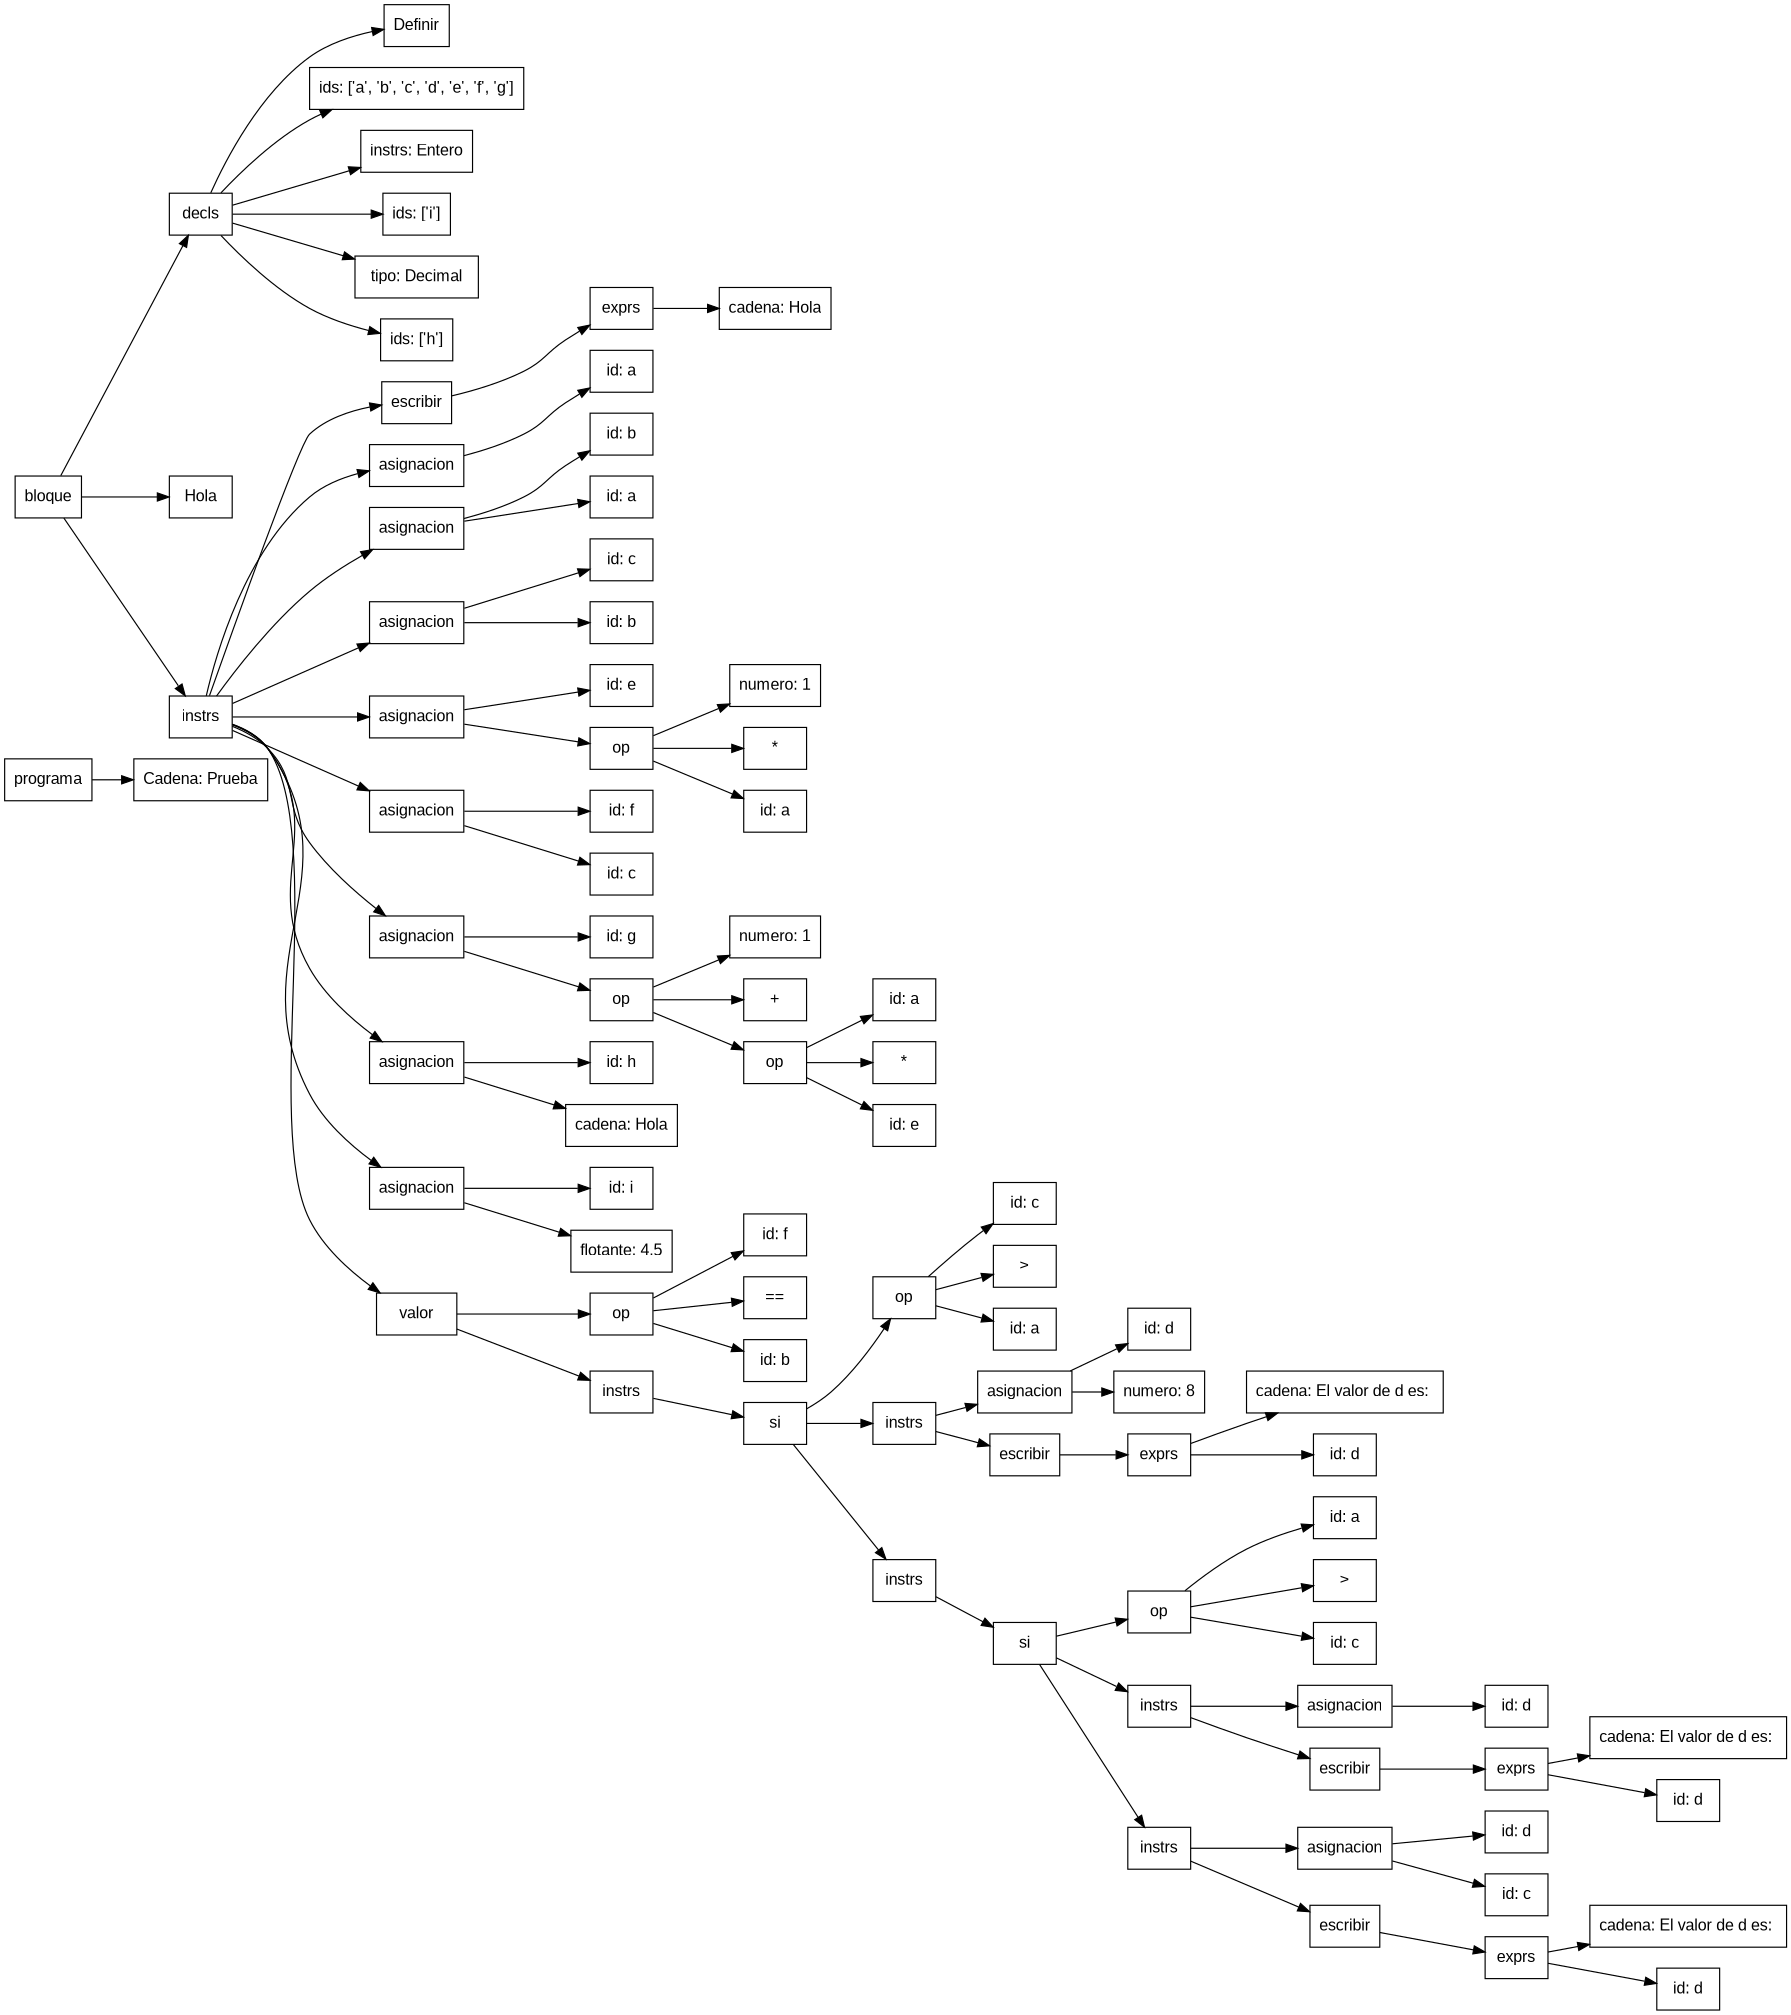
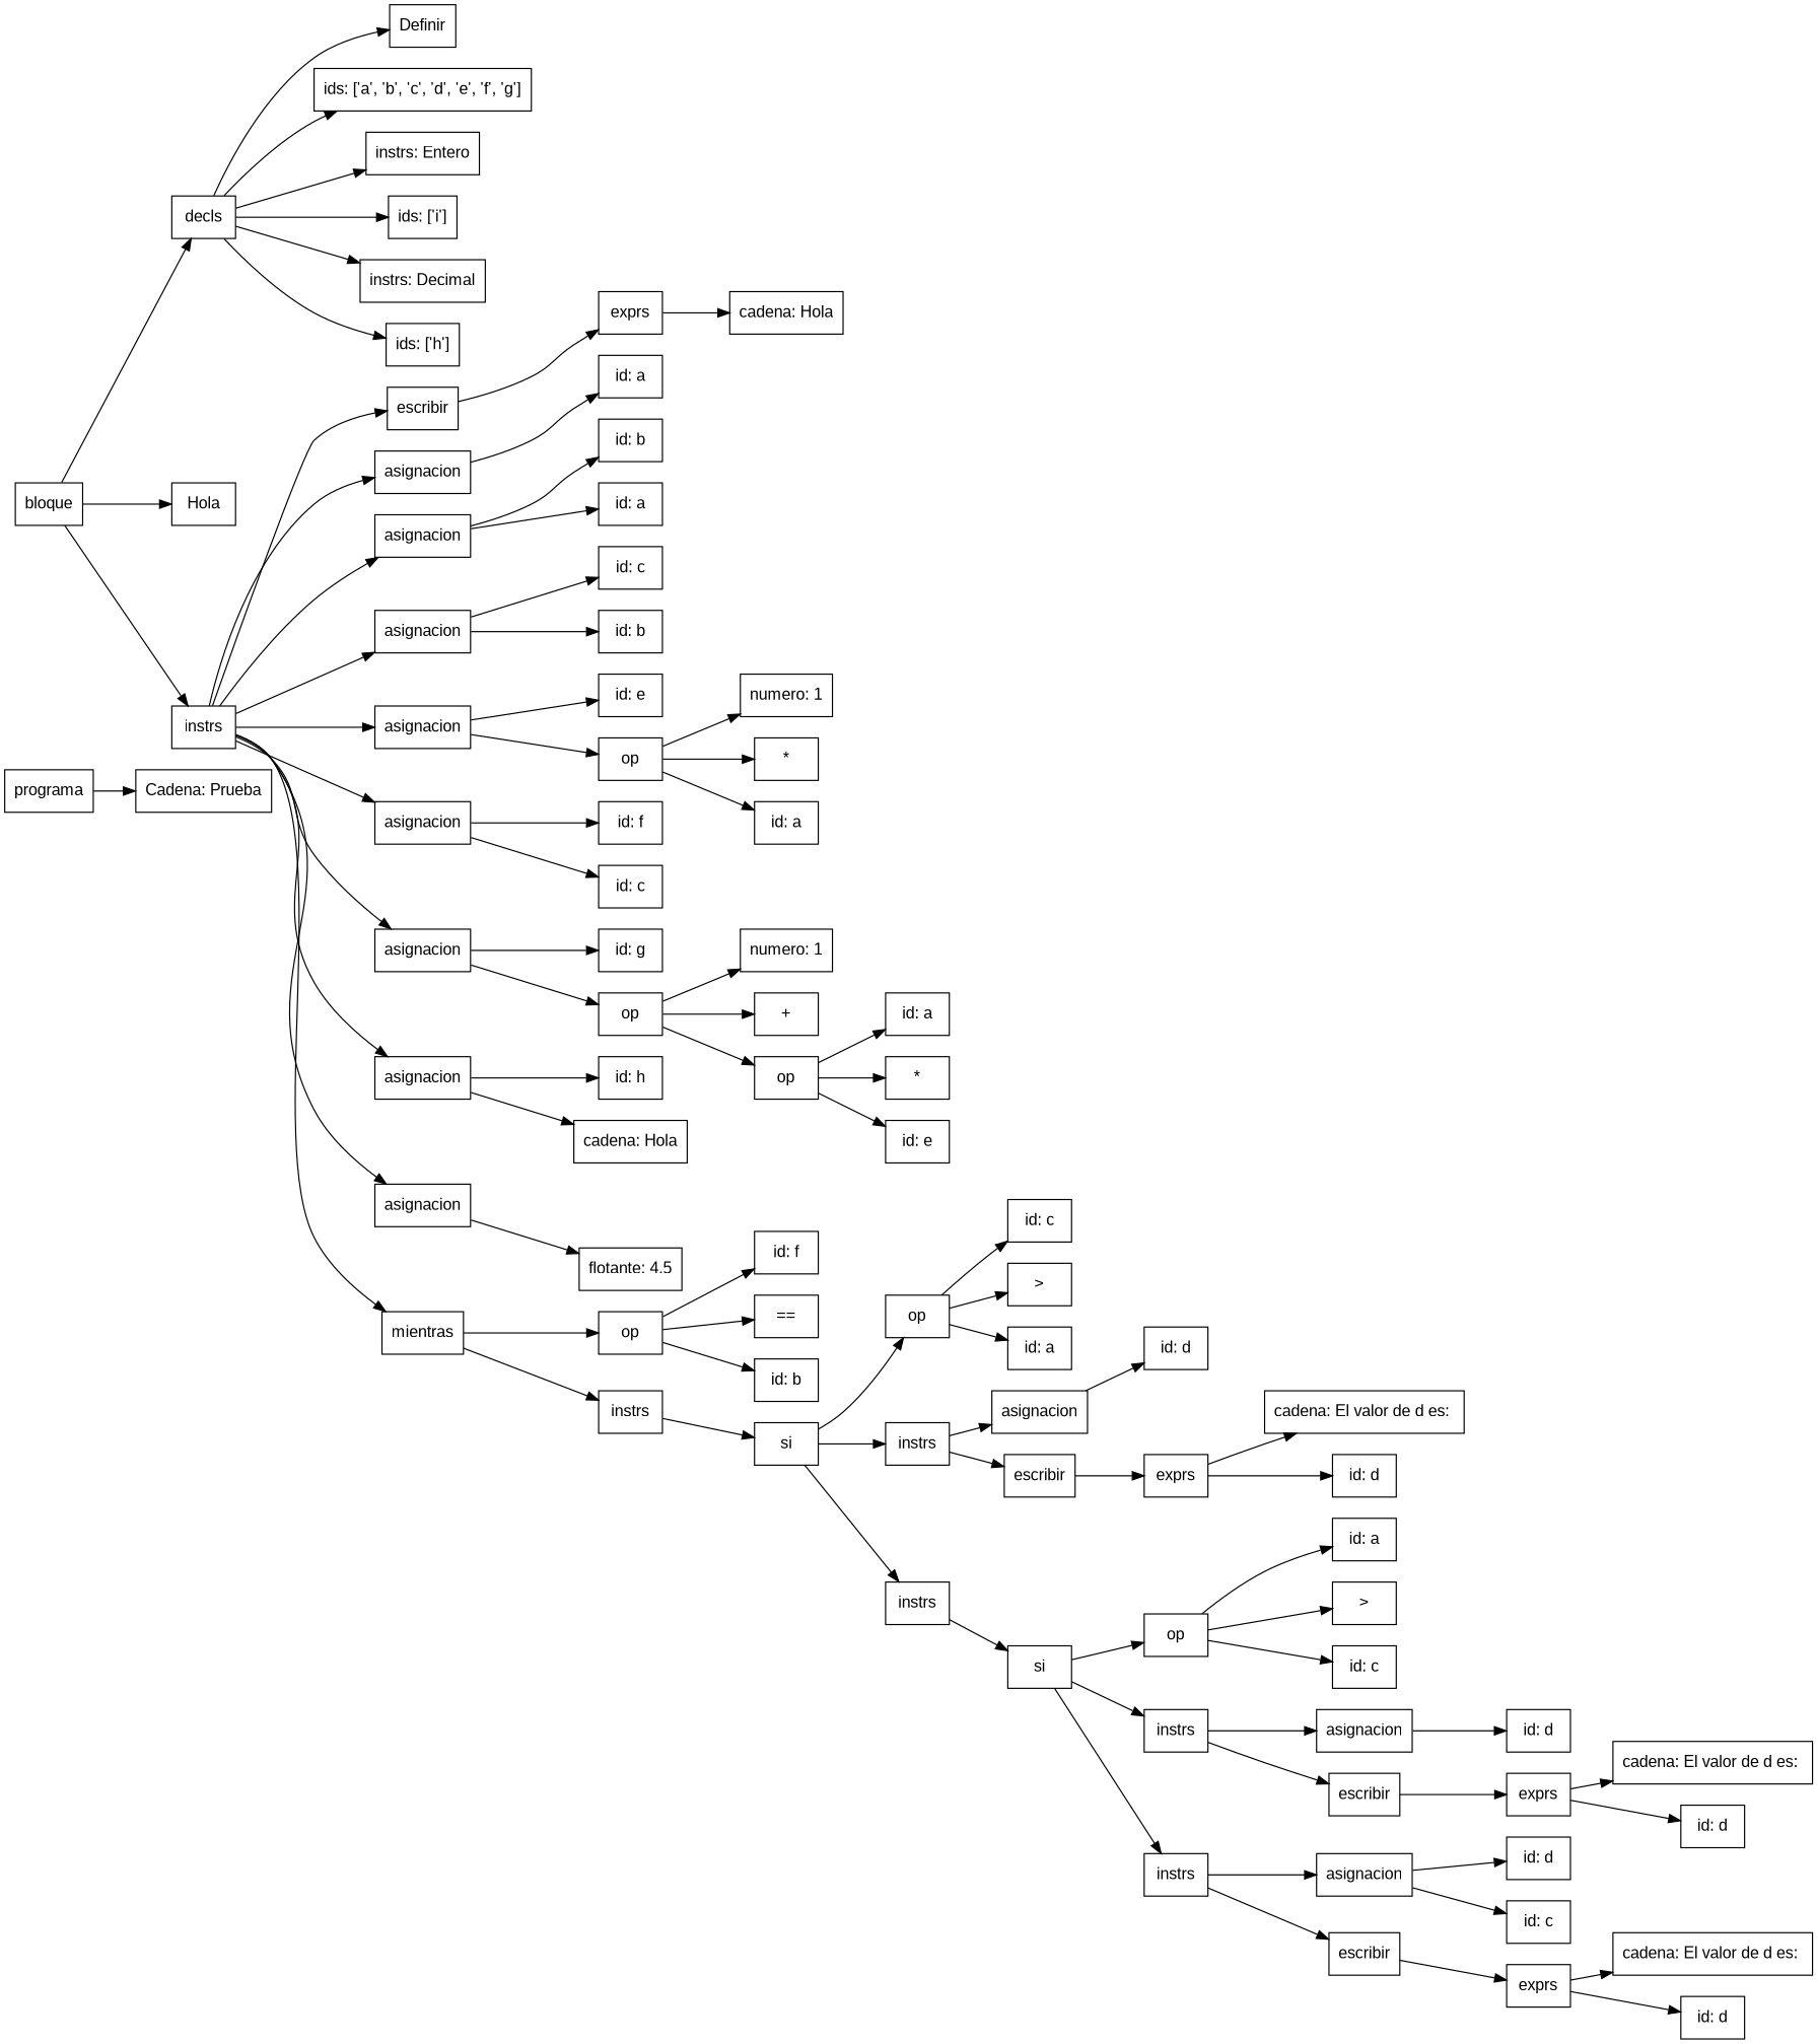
  digraph {
    fontname="Liberation Sans"
    rankdir=LR
    node [fontname="Liberation Sans" shape=box]
    edge [fontname="Liberation Sans"]
    n1 [label=programa]
    n2 [label="Cadena: Prueba"]
    n3 [label=bloque]
    n4 [label=decls]
    n5 [label=Hola]
    n6 [label=instrs]
    n7 [label=Definir]
    n8 [label="ids: ['a', 'b', 'c', 'd', 'e', 'f', 'g']"]
    n9 [label="instrs: Entero"]
    n10 [label="ids: ['i']"]
-   n11 [label="tipo: Decimal"]
+   n11 [label="instrs: Decimal"]
    n12 [label="ids: ['h']"]
    n13 [label=escribir]
    n14 [label=asignacion]
    n15 [label=asignacion]
    n16 [label=asignacion]
    n17 [label=asignacion]
    n18 [label=asignacion]
    n19 [label=asignacion]
    n20 [label=asignacion]
    n21 [label=asignacion]
-   n22 [label=valor]
+   n22 [label=mientras]
    n23 [label=exprs]
    n24 [label="id: a"]
    n25 [label="id: b"]
    n26 [label="id: a"]
    n27 [label="id: c"]
    n28 [label="id: b"]
    n29 [label="id: e"]
    n30 [label=op]
    n31 [label="id: f"]
    n32 [label="id: c"]
    n33 [label="id: g"]
    n34 [label=op]
    n35 [label="id: h"]
    n36 [label="cadena: Hola"]
-   n37 [label="id: i"]
    n38 [label="flotante: 4.5"]
    n39 [label=op]
    n40 [label=instrs]
    n41 [label="cadena: Hola"]
    n42 [label="numero: 1"]
    n43 [label="*"]
    n44 [label="id: a"]
    n45 [label="numero: 1"]
    n46 [label="+"]
    n47 [label=op]
    n48 [label="id: a"]
    n49 [label="*"]
    n50 [label="id: e"]
    n51 [label="id: f"]
    n52 [label="=="]
    n53 [label="id: b"]
    n54 [label=si]
    n55 [label=op]
    n56 [label=instrs]
    n57 [label=instrs]
    n58 [label="id: c"]
    n59 [label=">"]
    n60 [label="id: a"]
    n61 [label=asignacion]
    n62 [label=escribir]
    n63 [label=si]
    n64 [label="id: d"]
-   n65 [label="numero: 8"]
    n66 [label=exprs]
    n67 [label="cadena: El valor de d es: "]
    n68 [label="id: d"]
    n69 [label=op]
    n70 [label=instrs]
    n71 [label=instrs]
    n72 [label="id: a"]
    n73 [label=">"]
    n74 [label="id: c"]
    n75 [label=asignacion]
    n76 [label=escribir]
    n77 [label=asignacion]
    n78 [label=escribir]
    n79 [label="id: d"]
    n80 [label=exprs]
    n81 [label="cadena: El valor de d es: "]
    n82 [label="id: d"]
    n83 [label="id: d"]
    n84 [label="id: c"]
    n85 [label=exprs]
    n86 [label="cadena: El valor de d es: "]
    n87 [label="id: d"]
    n1 -> n2
    n3 -> n4
    n3 -> n5
    n3 -> n6
    n4 -> n7
    n4 -> n8
    n4 -> n9
    n4 -> n10
    n4 -> n11
    n4 -> n12
    n6 -> n13
    n6 -> n14
    n6 -> n15
    n6 -> n16
    n6 -> n17
    n6 -> n18
    n6 -> n19
    n6 -> n20
    n6 -> n21
    n6 -> n22
    n13 -> n23
    n14 -> n24
    n15 -> n25
    n15 -> n26
    n16 -> n27
    n16 -> n28
    n17 -> n29
    n17 -> n30
    n18 -> n31
    n18 -> n32
    n19 -> n33
    n19 -> n34
    n20 -> n35
    n20 -> n36
-   n21 -> n37
    n21 -> n38
    n22 -> n39
    n22 -> n40
    n23 -> n41
    n30 -> n42
    n30 -> n43
    n30 -> n44
    n34 -> n45
    n34 -> n46
    n34 -> n47
    n39 -> n51
    n39 -> n52
    n39 -> n53
    n40 -> n54
    n47 -> n48
    n47 -> n49
    n47 -> n50
    n54 -> n55
    n54 -> n56
    n54 -> n57
    n55 -> n58
    n55 -> n59
    n55 -> n60
    n56 -> n61
    n56 -> n62
    n57 -> n63
    n61 -> n64
-   n61 -> n65
    n62 -> n66
    n63 -> n69
    n63 -> n70
    n63 -> n71
    n66 -> n67
    n66 -> n68
    n69 -> n72
    n69 -> n73
    n69 -> n74
    n70 -> n75
    n70 -> n76
    n71 -> n77
    n71 -> n78
    n75 -> n79
    n76 -> n80
    n77 -> n83
    n77 -> n84
    n78 -> n85
    n80 -> n81
    n80 -> n82
    n85 -> n86
    n85 -> n87
  }
